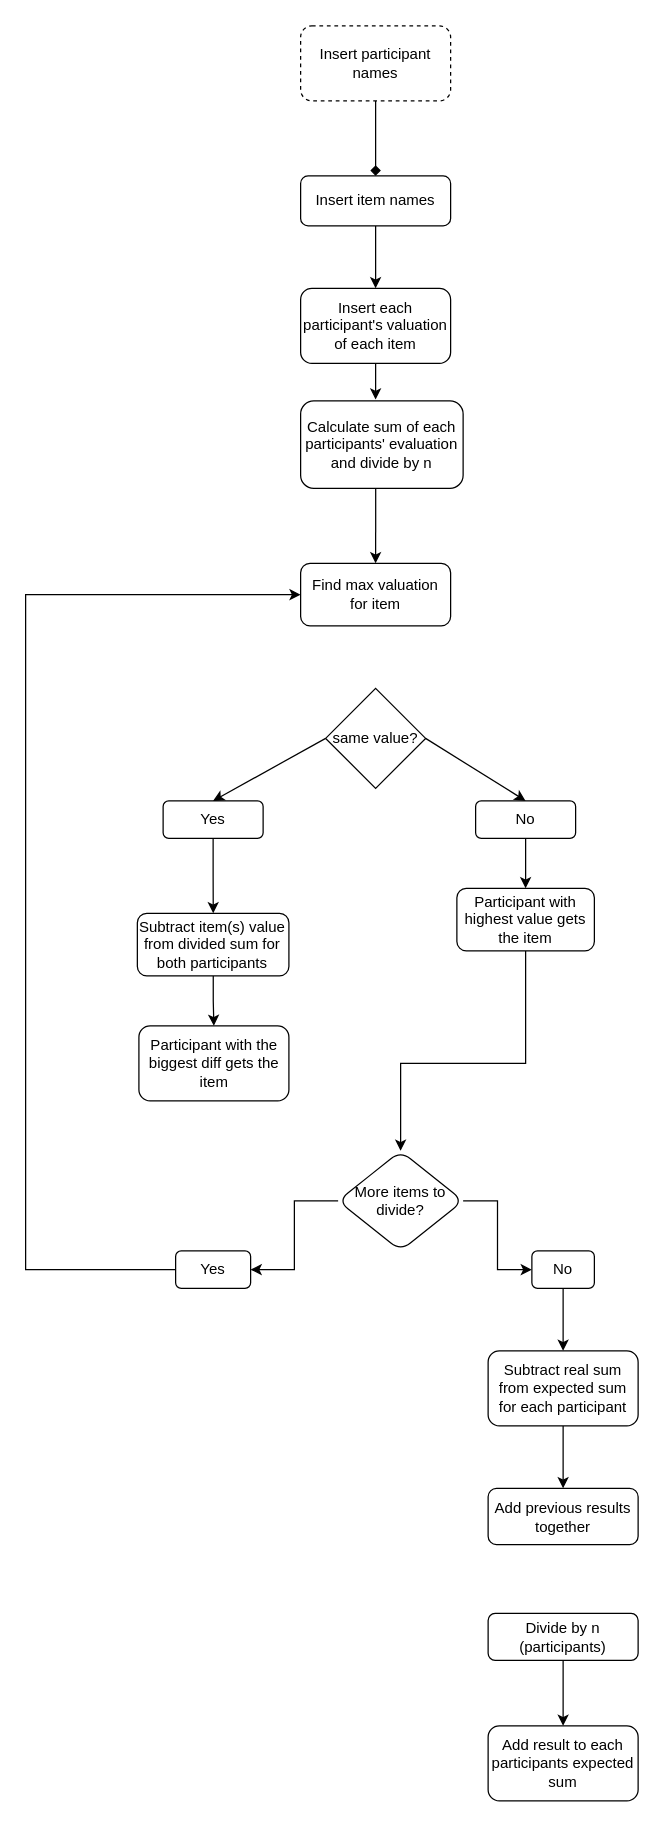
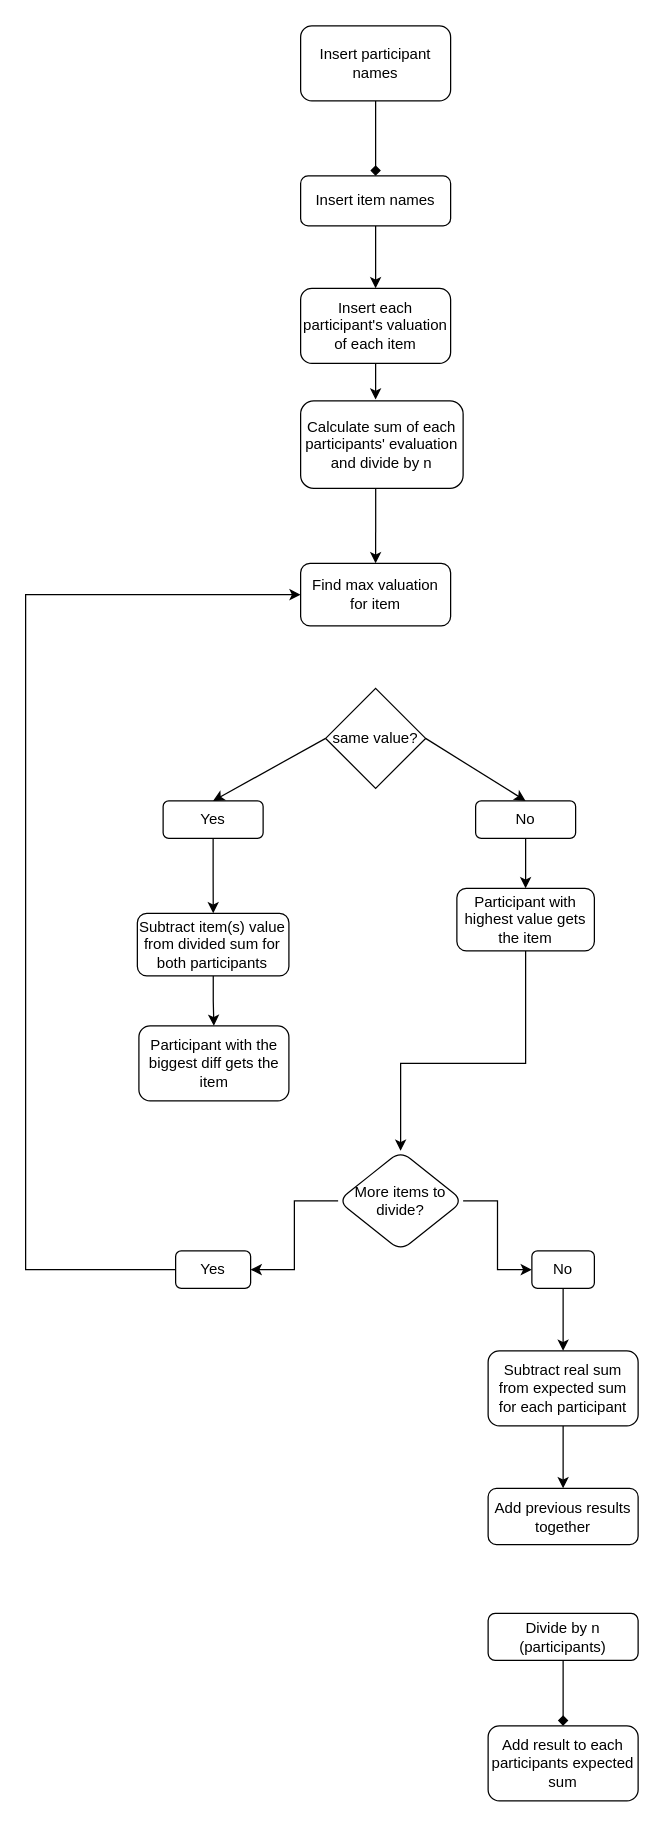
  <mxCell id="0" />
  <mxCell id="1" parent="0" />
  <mxCell id="2" value="" style="edgeStyle=orthogonalEdgeStyle;rounded=0;orthogonalLoop=1;jettySize=auto;html=1;endArrow=diamond;" edge="1" parent="1" source="3" target="5"><mxGeometry relative="1" as="geometry" /></mxCell>
- <mxCell id="3" value="Insert participant names" style="rounded=1;whiteSpace=wrap;html=1;dashed=1;" vertex="1" parent="1"><mxGeometry x="240" y="20" width="120" height="60" as="geometry" /></mxCell>
+ <mxCell id="3" value="Insert participant names" style="rounded=1;whiteSpace=wrap;html=1;" vertex="1" parent="1"><mxGeometry x="240" y="20" width="120" height="60" as="geometry" /></mxCell>
  <mxCell id="4" value="" style="edgeStyle=orthogonalEdgeStyle;rounded=0;orthogonalLoop=1;jettySize=auto;html=1;" edge="1" parent="1" source="5" target="7"><mxGeometry relative="1" as="geometry" /></mxCell>
  <mxCell id="5" value="Insert item names" style="rounded=1;whiteSpace=wrap;html=1;" vertex="1" parent="1"><mxGeometry x="240" y="140" width="120" height="40" as="geometry" /></mxCell>
  <mxCell id="6" value="" style="edgeStyle=orthogonalEdgeStyle;rounded=0;orthogonalLoop=1;jettySize=auto;html=1;" edge="1" parent="1" source="7"><mxGeometry relative="1" as="geometry"><mxPoint x="300" y="319" as="targetPoint" /></mxGeometry></mxCell>
  <mxCell id="7" value="Insert each participant's valuation of each item" style="rounded=1;whiteSpace=wrap;html=1;" vertex="1" parent="1"><mxGeometry x="240" y="230" width="120" height="60" as="geometry" /></mxCell>
  <mxCell id="8" value="Find max valuation for item" style="rounded=1;whiteSpace=wrap;html=1;" vertex="1" parent="1"><mxGeometry x="240" y="450" width="120" height="50" as="geometry" /></mxCell>
  <mxCell id="9" value="" style="edgeStyle=orthogonalEdgeStyle;rounded=0;orthogonalLoop=1;jettySize=auto;html=1;" edge="1" parent="1" source="10" target="18"><mxGeometry relative="1" as="geometry" /></mxCell>
  <mxCell id="10" value="Yes" style="rounded=1;whiteSpace=wrap;html=1;" vertex="1" parent="1"><mxGeometry x="130" y="640" width="80" height="30" as="geometry" /></mxCell>
  <mxCell id="11" value="" style="edgeStyle=orthogonalEdgeStyle;rounded=0;orthogonalLoop=1;jettySize=auto;html=1;" edge="1" parent="1" source="12" target="16"><mxGeometry relative="1" as="geometry" /></mxCell>
  <mxCell id="12" value="No" style="rounded=1;whiteSpace=wrap;html=1;" vertex="1" parent="1"><mxGeometry x="380" y="640" width="80" height="30" as="geometry" /></mxCell>
  <mxCell id="13" value="same value?" style="rhombus;whiteSpace=wrap;html=1;" vertex="1" parent="1"><mxGeometry x="260" y="550" width="80" height="80" as="geometry" /></mxCell>
  <mxCell id="14" value="Calculate sum of each participants' evaluation and divide by n&lt;br&gt;" style="rounded=1;whiteSpace=wrap;html=1;" vertex="1" parent="1"><mxGeometry x="240" y="320" width="130" height="70" as="geometry" /></mxCell>
  <mxCell id="15" style="edgeStyle=orthogonalEdgeStyle;rounded=0;orthogonalLoop=1;jettySize=auto;html=1;exitX=0.5;exitY=1;exitDx=0;exitDy=0;" edge="1" parent="1" source="16" target="26"><mxGeometry relative="1" as="geometry"><Array as="points"><mxPoint x="420" y="850" /><mxPoint x="320" y="850" /></Array></mxGeometry></mxCell>
  <mxCell id="16" value="Participant with highest value gets the item" style="rounded=1;whiteSpace=wrap;html=1;" vertex="1" parent="1"><mxGeometry x="365" y="710" width="110" height="50" as="geometry" /></mxCell>
  <mxCell id="17" value="" style="edgeStyle=orthogonalEdgeStyle;rounded=0;orthogonalLoop=1;jettySize=auto;html=1;" edge="1" parent="1" source="18" target="19"><mxGeometry relative="1" as="geometry" /></mxCell>
  <mxCell id="18" value="Subtract item(s) value from divided sum for both participants" style="rounded=1;whiteSpace=wrap;html=1;" vertex="1" parent="1"><mxGeometry x="109.38" y="730" width="121.25" height="50" as="geometry" /></mxCell>
  <mxCell id="19" value="Participant with the biggest diff gets the item" style="rounded=1;whiteSpace=wrap;html=1;" vertex="1" parent="1"><mxGeometry x="110.63" y="820" width="120" height="60" as="geometry" /></mxCell>
  <mxCell id="20" value="" style="endArrow=classic;html=1;rounded=0;exitX=0.462;exitY=1;exitDx=0;exitDy=0;entryX=0.5;entryY=0;entryDx=0;entryDy=0;exitPerimeter=0;" edge="1" parent="1" source="14" target="8"><mxGeometry width="50" height="50" relative="1" as="geometry"><mxPoint x="280" y="540" as="sourcePoint" /><mxPoint x="330" y="490" as="targetPoint" /></mxGeometry></mxCell>
  <mxCell id="21" value="" style="endArrow=classic;html=1;rounded=0;entryX=0.5;entryY=0;entryDx=0;entryDy=0;exitX=0;exitY=0.5;exitDx=0;exitDy=0;" edge="1" parent="1" source="13" target="10"><mxGeometry width="50" height="50" relative="1" as="geometry"><mxPoint x="280" y="540" as="sourcePoint" /><mxPoint x="330" y="490" as="targetPoint" /></mxGeometry></mxCell>
  <mxCell id="22" value="" style="endArrow=classic;html=1;rounded=0;entryX=0.5;entryY=0;entryDx=0;entryDy=0;exitX=1;exitY=0.5;exitDx=0;exitDy=0;" edge="1" parent="1" source="13" target="12"><mxGeometry width="50" height="50" relative="1" as="geometry"><mxPoint x="280" y="540" as="sourcePoint" /><mxPoint x="330" y="490" as="targetPoint" /></mxGeometry></mxCell>
  <mxCell id="23" value="" style="endArrow=classic;html=1;rounded=0;entryX=0;entryY=0.5;entryDx=0;entryDy=0;exitX=0;exitY=0.5;exitDx=0;exitDy=0;" edge="1" parent="1" source="27" target="8"><mxGeometry width="50" height="50" relative="1" as="geometry"><mxPoint x="0" y="900" as="sourcePoint" /><mxPoint x="50" y="530" as="targetPoint" /><Array as="points"><mxPoint x="20" y="1015" /><mxPoint x="20" y="475" /></Array></mxGeometry></mxCell>
  <mxCell id="24" value="" style="edgeStyle=orthogonalEdgeStyle;rounded=0;orthogonalLoop=1;jettySize=auto;html=1;" edge="1" parent="1" source="26" target="27"><mxGeometry relative="1" as="geometry" /></mxCell>
  <mxCell id="25" value="" style="edgeStyle=orthogonalEdgeStyle;rounded=0;orthogonalLoop=1;jettySize=auto;html=1;" edge="1" parent="1" source="26" target="29"><mxGeometry relative="1" as="geometry" /></mxCell>
  <mxCell id="26" value="More items to divide?" style="rhombus;whiteSpace=wrap;html=1;rounded=1;" vertex="1" parent="1"><mxGeometry x="270" y="920" width="100" height="80" as="geometry" /></mxCell>
  <mxCell id="27" value="Yes" style="whiteSpace=wrap;html=1;rounded=1;" vertex="1" parent="1"><mxGeometry x="140" y="1000" width="60" height="30" as="geometry" /></mxCell>
  <mxCell id="28" value="" style="edgeStyle=orthogonalEdgeStyle;rounded=0;orthogonalLoop=1;jettySize=auto;html=1;" edge="1" parent="1" source="29" target="31"><mxGeometry relative="1" as="geometry" /></mxCell>
  <mxCell id="29" value="No" style="whiteSpace=wrap;html=1;rounded=1;" vertex="1" parent="1"><mxGeometry x="425" y="1000" width="50" height="30" as="geometry" /></mxCell>
  <mxCell id="30" value="" style="edgeStyle=orthogonalEdgeStyle;rounded=0;orthogonalLoop=1;jettySize=auto;html=1;" edge="1" parent="1" source="31" target="32"><mxGeometry relative="1" as="geometry" /></mxCell>
  <mxCell id="31" value="Subtract real sum from expected sum for each participant" style="whiteSpace=wrap;html=1;rounded=1;" vertex="1" parent="1"><mxGeometry x="390" y="1080" width="120" height="60" as="geometry" /></mxCell>
  <mxCell id="32" value="Add previous results together" style="whiteSpace=wrap;html=1;rounded=1;" vertex="1" parent="1"><mxGeometry x="390" y="1190" width="120" height="45" as="geometry" /></mxCell>
- <mxCell id="33" value="" style="edgeStyle=orthogonalEdgeStyle;rounded=0;orthogonalLoop=1;jettySize=auto;html=1;" edge="1" parent="1" source="34" target="36"><mxGeometry relative="1" as="geometry" /></mxCell>
+ <mxCell id="33" value="" style="edgeStyle=orthogonalEdgeStyle;rounded=0;orthogonalLoop=1;jettySize=auto;html=1;endArrow=diamond;" edge="1" parent="1" source="34" target="36"><mxGeometry relative="1" as="geometry" /></mxCell>
  <mxCell id="34" value="Divide by n (participants)" style="whiteSpace=wrap;html=1;rounded=1;" vertex="1" parent="1"><mxGeometry x="390" y="1290" width="120" height="37.5" as="geometry" /></mxCell>
  <mxCell id="35" style="edgeStyle=orthogonalEdgeStyle;rounded=0;orthogonalLoop=1;jettySize=auto;html=1;exitX=0.5;exitY=1;exitDx=0;exitDy=0;" edge="1" parent="1" source="32" target="32"><mxGeometry relative="1" as="geometry" /></mxCell>
  <mxCell id="36" value="Add result to each participants expected sum" style="whiteSpace=wrap;html=1;rounded=1;" vertex="1" parent="1"><mxGeometry x="390" y="1380" width="120" height="60" as="geometry" /></mxCell>
